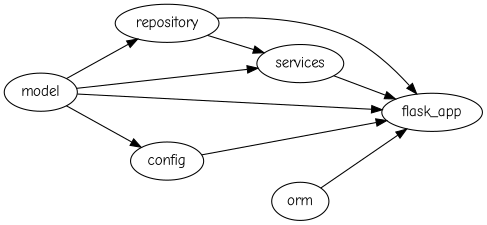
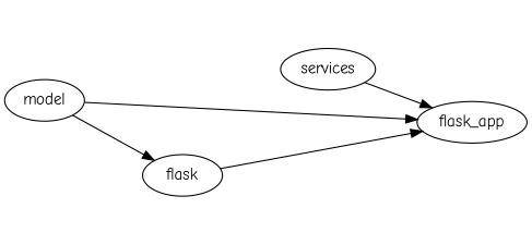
  strict digraph {
    clusterrank=local
    fontname="Comic Neue"
    fontsize=16
    rankdir=LR
    node [fontname="Comic Neue" fontsize=14 shape=ellipse]
    edge [fontname="Comic Neue"]
-   repository
    flask_app
    services
-   orm
    model
-   config
-   repository -> flask_app
-   repository -> services
+   config [label=flask]
    services -> flask_app
-   orm -> flask_app
-   model -> repository
    model -> flask_app
-   model -> services
    model -> config
    config -> flask_app
  }
